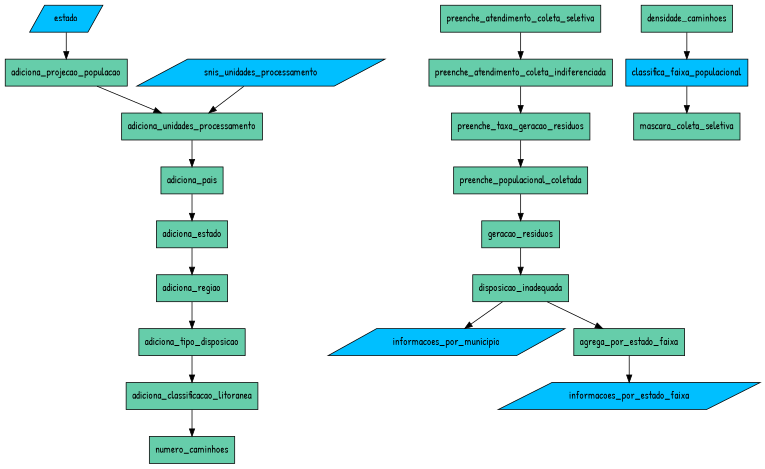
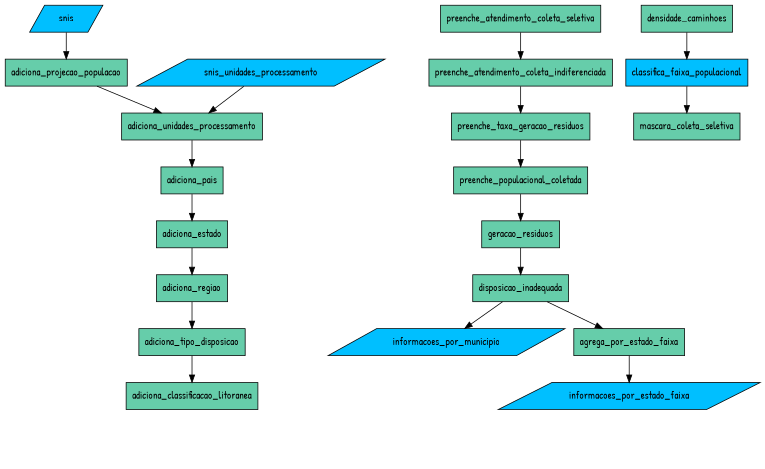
  digraph {
    fontname="Patrick Hand"
    node [fillcolor=aquamarine3 fontname="Patrick Hand" shape=box style=filled]
    edge [fontname="Patrick Hand"]
-   snis [fillcolor=deepskyblue shape=parallelogram label=estado]
+   snis [fillcolor=deepskyblue shape=parallelogram]
    adiciona_projecao_populacao
    adiciona_unidades_processamento
    snis_unidades_processamento [fillcolor=deepskyblue shape=parallelogram]
    adiciona_pais
    informacoes_por_estado_faixa [fillcolor=deepskyblue shape=parallelogram]
    informacoes_por_municipio [fillcolor=deepskyblue shape=parallelogram]
    adiciona_estado
    adiciona_regiao
    adiciona_tipo_disposicao
    adiciona_classificacao_litoranea
-   numero_caminhoes
    classifica_faixa_populacional [fillcolor=deepskyblue]
    densidade_caminhoes
    mascara_coleta_seletiva
    preenche_atendimento_coleta_seletiva
    preenche_atendimento_coleta_indiferenciada
    preenche_taxa_geracao_residuos
    n19 [label=preenche_populacional_coletada]
    geracao_residuos
    disposicao_inadequada
    agrega_por_estado_faixa
    snis -> adiciona_projecao_populacao
    adiciona_projecao_populacao -> adiciona_unidades_processamento
    adiciona_unidades_processamento -> adiciona_pais
    snis_unidades_processamento -> adiciona_unidades_processamento
    adiciona_pais -> adiciona_estado
    adiciona_estado -> adiciona_regiao
    adiciona_regiao -> adiciona_tipo_disposicao
    adiciona_tipo_disposicao -> adiciona_classificacao_litoranea
-   adiciona_classificacao_litoranea -> numero_caminhoes
    classifica_faixa_populacional -> mascara_coleta_seletiva
    densidade_caminhoes -> classifica_faixa_populacional
    preenche_atendimento_coleta_seletiva -> preenche_atendimento_coleta_indiferenciada
    preenche_atendimento_coleta_indiferenciada -> preenche_taxa_geracao_residuos
    preenche_taxa_geracao_residuos -> n19
    n19 -> geracao_residuos
    geracao_residuos -> disposicao_inadequada
    disposicao_inadequada -> informacoes_por_municipio
    disposicao_inadequada -> agrega_por_estado_faixa
    agrega_por_estado_faixa -> informacoes_por_estado_faixa
  }
